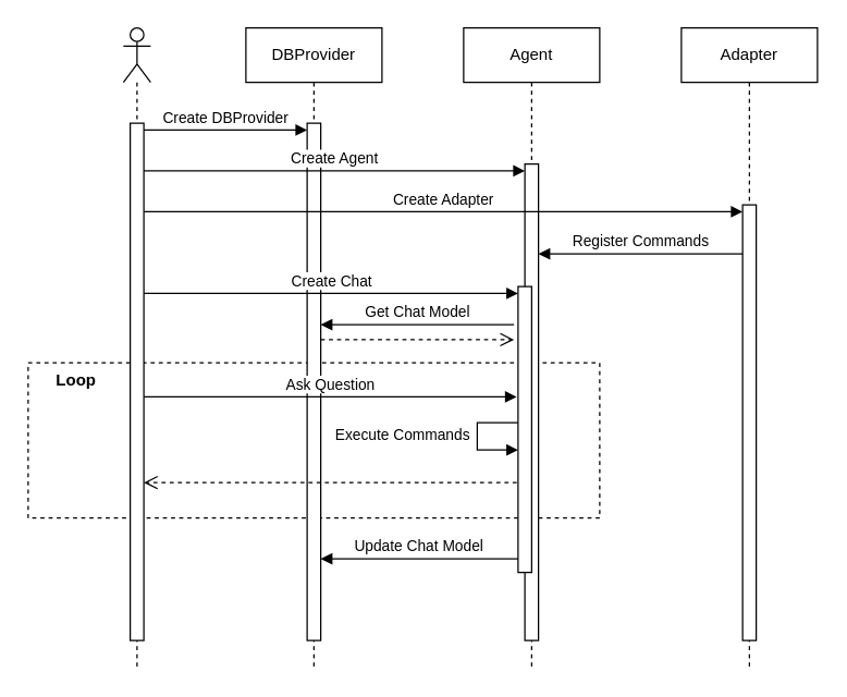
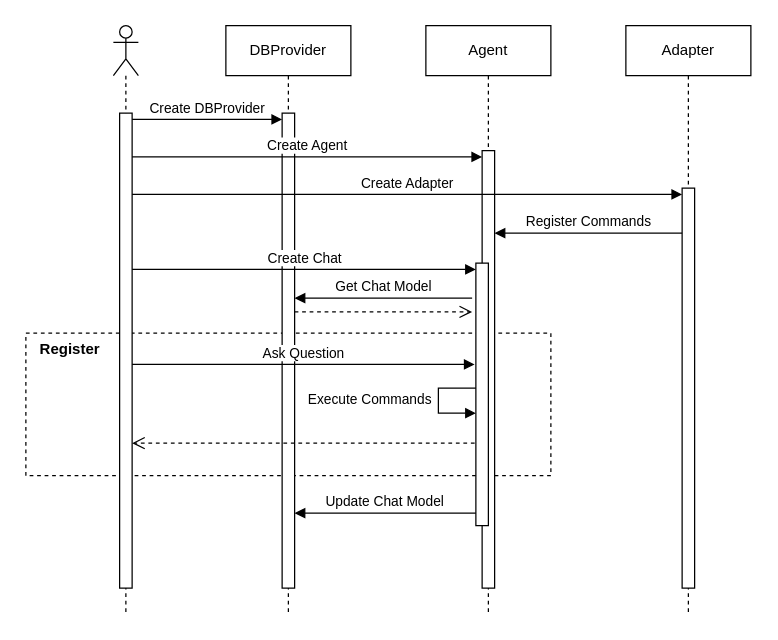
  <mxCell id="0" />
  <mxCell id="1" parent="0" />
  <mxCell id="2" value="" style="rounded=0;whiteSpace=wrap;html=1;fillColor=none;dashed=1;" vertex="1" parent="1"><mxGeometry x="20" y="266" width="420" height="114" as="geometry" /></mxCell>
  <mxCell id="3" value="" style="shape=umlLifeline;perimeter=lifelinePerimeter;whiteSpace=wrap;html=1;container=1;dropTarget=0;collapsible=0;recursiveResize=0;outlineConnect=0;portConstraint=eastwest;newEdgeStyle={&quot;curved&quot;:0,&quot;rounded&quot;:0};participant=umlActor;" vertex="1" parent="1"><mxGeometry x="90" y="20" width="20" height="470" as="geometry" /></mxCell>
  <mxCell id="4" value="" style="html=1;points=[[0,0,0,0,5],[0,1,0,0,-5],[1,0,0,0,5],[1,1,0,0,-5]];perimeter=orthogonalPerimeter;outlineConnect=0;targetShapes=umlLifeline;portConstraint=eastwest;newEdgeStyle={&quot;curved&quot;:0,&quot;rounded&quot;:0};" vertex="1" parent="3"><mxGeometry x="5" y="70" width="10" height="380" as="geometry" /></mxCell>
  <mxCell id="5" value="DBProvider" style="shape=umlLifeline;perimeter=lifelinePerimeter;whiteSpace=wrap;html=1;container=1;dropTarget=0;collapsible=0;recursiveResize=0;outlineConnect=0;portConstraint=eastwest;newEdgeStyle={&quot;curved&quot;:0,&quot;rounded&quot;:0};" vertex="1" parent="1"><mxGeometry x="180" y="20" width="100" height="470" as="geometry" /></mxCell>
  <mxCell id="6" value="" style="html=1;points=[[0,0,0,0,5],[0,1,0,0,-5],[1,0,0,0,5],[1,1,0,0,-5]];perimeter=orthogonalPerimeter;outlineConnect=0;targetShapes=umlLifeline;portConstraint=eastwest;newEdgeStyle={&quot;curved&quot;:0,&quot;rounded&quot;:0};" vertex="1" parent="5"><mxGeometry x="45" y="70" width="10" height="380" as="geometry" /></mxCell>
  <mxCell id="7" value="Agent" style="shape=umlLifeline;perimeter=lifelinePerimeter;whiteSpace=wrap;html=1;container=1;dropTarget=0;collapsible=0;recursiveResize=0;outlineConnect=0;portConstraint=eastwest;newEdgeStyle={&quot;curved&quot;:0,&quot;rounded&quot;:0};" vertex="1" parent="1"><mxGeometry x="340" y="20" width="100" height="470" as="geometry" /></mxCell>
  <mxCell id="8" value="" style="html=1;points=[[0,0,0,0,5],[0,1,0,0,-5],[1,0,0,0,5],[1,1,0,0,-5]];perimeter=orthogonalPerimeter;outlineConnect=0;targetShapes=umlLifeline;portConstraint=eastwest;newEdgeStyle={&quot;curved&quot;:0,&quot;rounded&quot;:0};" vertex="1" parent="7"><mxGeometry x="45" y="100" width="10" height="350" as="geometry" /></mxCell>
  <mxCell id="9" value="" style="html=1;points=[[0,0,0,0,5],[0,1,0,0,-5],[1,0,0,0,5],[1,1,0,0,-5]];perimeter=orthogonalPerimeter;outlineConnect=0;targetShapes=umlLifeline;portConstraint=eastwest;newEdgeStyle={&quot;curved&quot;:0,&quot;rounded&quot;:0};" vertex="1" parent="7"><mxGeometry x="40" y="190" width="10" height="210" as="geometry" /></mxCell>
  <mxCell id="10" value="Execute Commands" style="html=1;verticalAlign=bottom;endArrow=block;curved=0;rounded=0;" edge="1" parent="7" source="9" target="9"><mxGeometry x="0.2" y="-55" relative="1" as="geometry"><mxPoint x="-70" y="356" as="sourcePoint" /><mxPoint x="38" y="312" as="targetPoint" /><Array as="points"><mxPoint x="10" y="290" /><mxPoint x="10" y="310" /></Array><mxPoint as="offset" /></mxGeometry></mxCell>
  <mxCell id="11" value="Adapter" style="shape=umlLifeline;perimeter=lifelinePerimeter;whiteSpace=wrap;html=1;container=1;dropTarget=0;collapsible=0;recursiveResize=0;outlineConnect=0;portConstraint=eastwest;newEdgeStyle={&quot;curved&quot;:0,&quot;rounded&quot;:0};" vertex="1" parent="1"><mxGeometry x="500" y="20" width="100" height="470" as="geometry" /></mxCell>
  <mxCell id="12" value="" style="html=1;points=[[0,0,0,0,5],[0,1,0,0,-5],[1,0,0,0,5],[1,1,0,0,-5]];perimeter=orthogonalPerimeter;outlineConnect=0;targetShapes=umlLifeline;portConstraint=eastwest;newEdgeStyle={&quot;curved&quot;:0,&quot;rounded&quot;:0};" vertex="1" parent="11"><mxGeometry x="45" y="130" width="10" height="320" as="geometry" /></mxCell>
  <mxCell id="13" value="Create DBProvider" style="html=1;verticalAlign=bottom;endArrow=block;curved=0;rounded=0;entryX=0;entryY=0;entryDx=0;entryDy=5;exitX=1;exitY=0;exitDx=0;exitDy=5;exitPerimeter=0;entryPerimeter=0;" edge="1" target="6" parent="1" source="4"><mxGeometry relative="1" as="geometry"><mxPoint x="40" y="210" as="sourcePoint" /><mxPoint x="-30" y="210" as="targetPoint" /></mxGeometry></mxCell>
  <mxCell id="14" value="Create Agent" style="html=1;verticalAlign=bottom;endArrow=block;curved=0;rounded=0;entryX=0;entryY=0;entryDx=0;entryDy=5;entryPerimeter=0;" edge="1" parent="1" source="4" target="8"><mxGeometry relative="1" as="geometry"><mxPoint x="115" y="105" as="sourcePoint" /><mxPoint x="235" y="105" as="targetPoint" /></mxGeometry></mxCell>
  <mxCell id="15" value="Create Adapter" style="html=1;verticalAlign=bottom;endArrow=block;curved=0;rounded=0;entryX=0;entryY=0;entryDx=0;entryDy=5;entryPerimeter=0;" edge="1" parent="1" source="4" target="12"><mxGeometry relative="1" as="geometry"><mxPoint x="115" y="135" as="sourcePoint" /><mxPoint x="395" y="135" as="targetPoint" /></mxGeometry></mxCell>
  <mxCell id="16" value="Register Commands" style="html=1;verticalAlign=bottom;endArrow=block;curved=0;rounded=0;" edge="1" parent="1" source="12"><mxGeometry relative="1" as="geometry"><mxPoint x="115" y="165" as="sourcePoint" /><mxPoint x="395" y="186" as="targetPoint" /></mxGeometry></mxCell>
  <mxCell id="17" value="Create Chat" style="html=1;verticalAlign=bottom;endArrow=block;curved=0;rounded=0;entryX=0;entryY=0;entryDx=0;entryDy=5;entryPerimeter=0;" edge="1" parent="1" source="4" target="9"><mxGeometry relative="1" as="geometry"><mxPoint x="115" y="165" as="sourcePoint" /><mxPoint x="555" y="165" as="targetPoint" /></mxGeometry></mxCell>
- <mxCell id="18" value="Loop" style="text;align=center;fontStyle=1;verticalAlign=middle;spacingLeft=3;spacingRight=3;strokeColor=none;rotatable=0;points=[[0,0.5],[1,0.5]];portConstraint=eastwest;html=1;" vertex="1" parent="1"><mxGeometry x="20" y="266" width="70" height="26" as="geometry" /></mxCell>
+ <mxCell id="18" value="Register" style="text;align=center;fontStyle=1;verticalAlign=middle;spacingLeft=3;spacingRight=3;strokeColor=none;rotatable=0;points=[[0,0.5],[1,0.5]];portConstraint=eastwest;html=1;" vertex="1" parent="1"><mxGeometry x="20" y="266" width="70" height="26" as="geometry" /></mxCell>
  <mxCell id="19" value="Get Chat Model" style="html=1;verticalAlign=bottom;endArrow=block;curved=0;rounded=0;" edge="1" parent="1" target="6"><mxGeometry relative="1" as="geometry"><mxPoint x="377" y="238" as="sourcePoint" /><mxPoint x="379" y="265" as="targetPoint" /></mxGeometry></mxCell>
  <mxCell id="20" value="" style="html=1;verticalAlign=bottom;endArrow=open;dashed=1;endSize=8;curved=0;rounded=0;" edge="1" source="6" parent="1"><mxGeometry x="0.038" y="-15" relative="1" as="geometry"><mxPoint x="377" y="249" as="targetPoint" /><mxPoint as="offset" /></mxGeometry></mxCell>
  <mxCell id="21" value="Ask Question" style="html=1;verticalAlign=bottom;endArrow=block;curved=0;rounded=0;" edge="1" parent="1" source="4"><mxGeometry relative="1" as="geometry"><mxPoint x="115" y="225" as="sourcePoint" /><mxPoint x="379" y="291" as="targetPoint" /></mxGeometry></mxCell>
  <mxCell id="22" value="" style="html=1;verticalAlign=bottom;endArrow=open;dashed=1;endSize=8;curved=0;rounded=0;" edge="1" parent="1" target="4"><mxGeometry x="0.038" y="-15" relative="1" as="geometry"><mxPoint x="387" y="259" as="targetPoint" /><mxPoint x="379" y="354" as="sourcePoint" /><mxPoint as="offset" /></mxGeometry></mxCell>
  <mxCell id="23" value="Update Chat Model" style="html=1;verticalAlign=bottom;endArrow=block;curved=0;rounded=0;" edge="1" parent="1" target="6"><mxGeometry relative="1" as="geometry"><mxPoint x="380" y="410" as="sourcePoint" /><mxPoint x="245" y="248" as="targetPoint" /></mxGeometry></mxCell>
